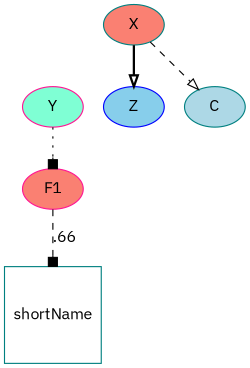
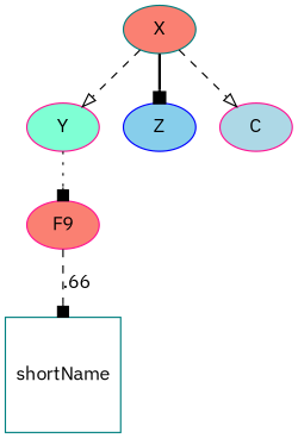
  digraph {
    fontname="IBM Plex Sans"
    splines=FALSE
    node [color=teal fillcolor=salmon fontname="IBM Plex Sans" style=filled]
    edge [arrowhead=onormal fontname="IBM Plex Sans" style=dashed]
    n1 [fillcolor=white label=shortName shape=square]
-   F1 [color=deeppink]
+   F1 [color=deeppink label=F9]
    Y [color=deeppink fillcolor=aquamarine]
    X
    Z [color=blue fillcolor=skyblue]
-   C [fillcolor=lightblue]
+   C [color=deeppink fillcolor=lightblue]
    subgraph sub_1 {
      rank=same
      n1
    }
    F1 -> n1 [arrowhead=box label=.66]
    Y -> F1 [arrowhead=box style=dotted]
-   X -> Z [style=bold]
+   X -> Y
+   X -> Z [arrowhead=box style=bold]
    X -> C
  }
